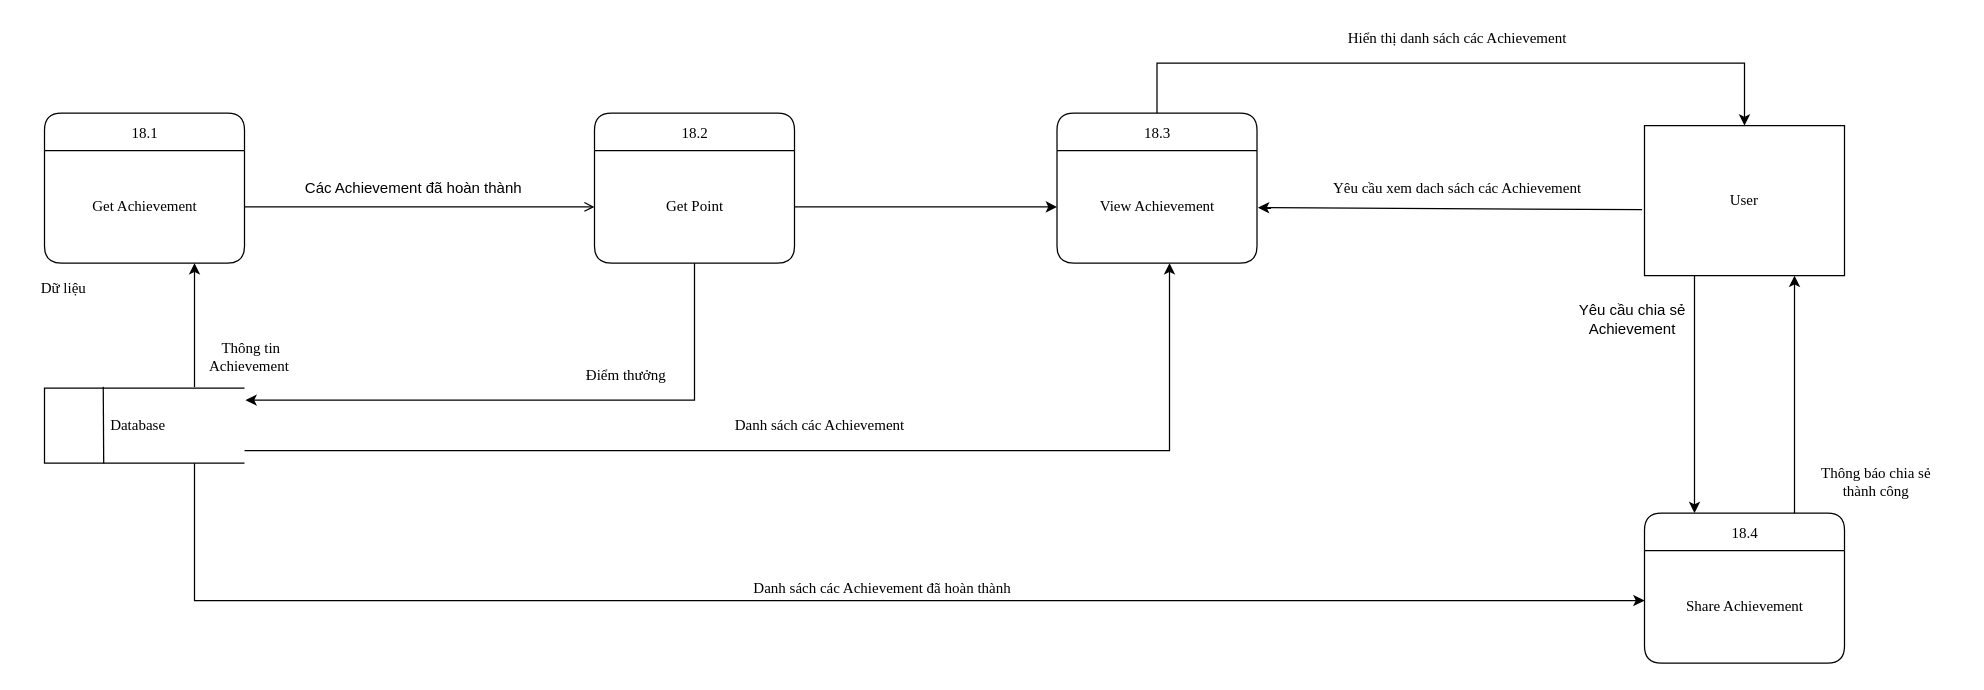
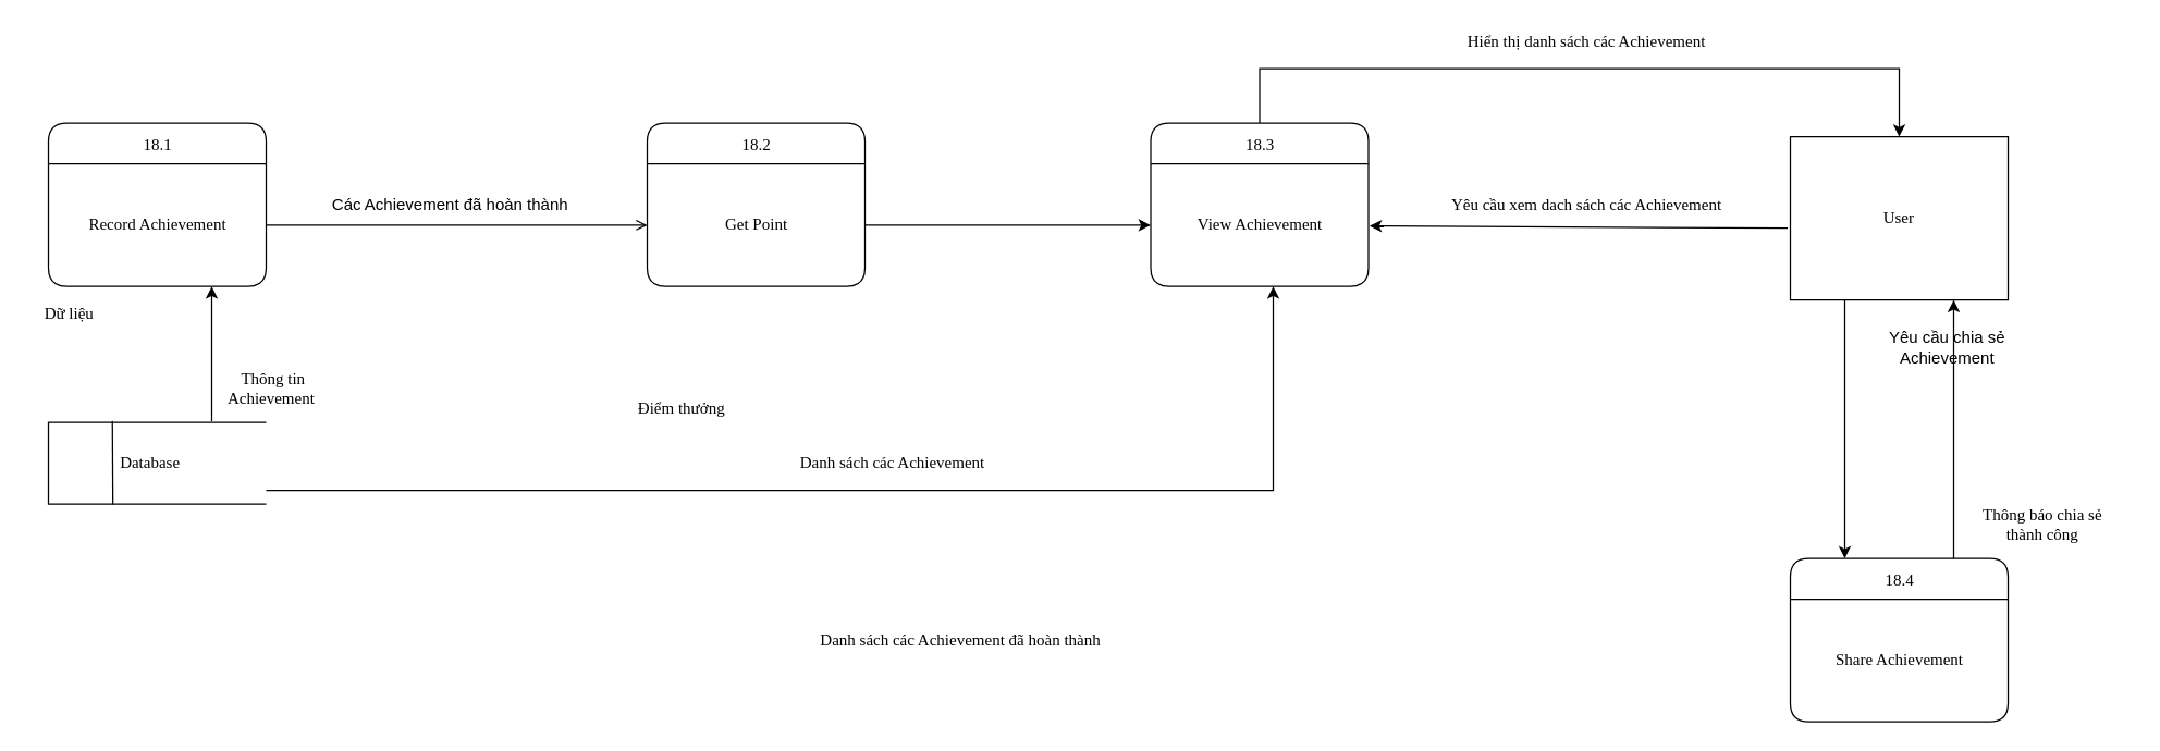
  <mxCell id="0" />
  <mxCell id="1" parent="0" />
  <mxCell id="2" style="edgeStyle=orthogonalEdgeStyle;rounded=0;orthogonalLoop=1;jettySize=auto;html=1;entryX=0.5;entryY=0;entryDx=0;entryDy=0;" parent="1" source="3" target="7" edge="1"><mxGeometry relative="1" as="geometry"><Array as="points"><mxPoint x="925" y="50" /><mxPoint x="1395" y="50" /></Array></mxGeometry></mxCell>
  <mxCell id="3" value="&lt;font face=&quot;Verdana&quot; style=&quot;font-size: 12px&quot;&gt;18.3&lt;/font&gt;" style="swimlane;childLayout=stackLayout;horizontal=1;startSize=30;horizontalStack=0;rounded=1;fontSize=14;fontStyle=0;strokeWidth=1;resizeParent=0;resizeLast=1;shadow=0;dashed=0;align=center;html=1;" parent="1" vertex="1"><mxGeometry x="845" y="90" width="160" height="120" as="geometry"><mxRectangle x="182" y="100" width="50" height="30" as="alternateBounds" /></mxGeometry></mxCell>
  <mxCell id="4" value="&lt;font face=&quot;Verdana&quot; style=&quot;font-size: 12px&quot;&gt;View Achievement&lt;/font&gt;" style="text;html=1;align=center;verticalAlign=middle;resizable=0;points=[];autosize=1;" parent="3" vertex="1"><mxGeometry y="30" width="160" height="90" as="geometry" /></mxCell>
  <mxCell id="5" style="edgeStyle=none;rounded=0;orthogonalLoop=1;jettySize=auto;html=1;entryX=1.005;entryY=0.507;entryDx=0;entryDy=0;entryPerimeter=0;exitX=-0.012;exitY=0.56;exitDx=0;exitDy=0;exitPerimeter=0;" parent="1" source="7" target="4" edge="1"><mxGeometry relative="1" as="geometry" /></mxCell>
  <mxCell id="6" style="edgeStyle=orthogonalEdgeStyle;rounded=0;orthogonalLoop=1;jettySize=auto;html=1;" parent="1" source="7" target="25" edge="1"><mxGeometry relative="1" as="geometry"><Array as="points"><mxPoint x="1355" y="320" /><mxPoint x="1355" y="320" /></Array></mxGeometry></mxCell>
  <mxCell id="7" value="&lt;font face=&quot;Verdana&quot;&gt;User&lt;/font&gt;" style="rounded=0;whiteSpace=wrap;html=1;" parent="1" vertex="1"><mxGeometry x="1315" y="100" width="160" height="120" as="geometry" /></mxCell>
  <mxCell id="8" value="" style="group" parent="1" vertex="1" connectable="0"><mxGeometry x="35" y="309" width="160" height="61" as="geometry" /></mxCell>
  <mxCell id="9" value="&lt;font face=&quot;Verdana&quot;&gt;&amp;nbsp; &amp;nbsp; &amp;nbsp; &amp;nbsp; &amp;nbsp; &amp;nbsp; &amp;nbsp; &amp;nbsp; &amp;nbsp;Database&lt;/font&gt;" style="strokeWidth=1;html=1;shape=mxgraph.flowchart.annotation_1;align=left;pointerEvents=1;" parent="8" vertex="1"><mxGeometry y="1" width="160" height="60" as="geometry" /></mxCell>
  <mxCell id="10" value="" style="endArrow=none;html=1;entryX=0.296;entryY=1.006;entryDx=0;entryDy=0;entryPerimeter=0;" parent="8" target="9" edge="1"><mxGeometry x="-0.003" y="-27" width="50" height="50" relative="1" as="geometry"><mxPoint x="47" as="sourcePoint" /><mxPoint x="120" y="-129" as="targetPoint" /><mxPoint as="offset" /></mxGeometry></mxCell>
  <mxCell id="11" value="&lt;font face=&quot;Verdana&quot;&gt;&lt;span style=&quot;font-size: 12px&quot;&gt;18.1&lt;/span&gt;&lt;/font&gt;" style="swimlane;childLayout=stackLayout;horizontal=1;startSize=30;horizontalStack=0;rounded=1;fontSize=14;fontStyle=0;strokeWidth=1;resizeParent=0;resizeLast=1;shadow=0;dashed=0;align=center;html=1;" parent="1" vertex="1"><mxGeometry x="35" y="90" width="160" height="120" as="geometry"><mxRectangle x="182" y="100" width="50" height="30" as="alternateBounds" /></mxGeometry></mxCell>
- <mxCell id="12" value="&lt;font face=&quot;Verdana&quot;&gt;Get Achievement&lt;/font&gt;" style="text;html=1;align=center;verticalAlign=middle;resizable=0;points=[];autosize=1;" parent="11" vertex="1"><mxGeometry y="30" width="160" height="90" as="geometry" /></mxCell>
+ <mxCell id="12" value="&lt;font face=&quot;Verdana&quot;&gt;Record Achievement&lt;/font&gt;" style="text;html=1;align=center;verticalAlign=middle;resizable=0;points=[];autosize=1;" parent="11" vertex="1"><mxGeometry y="30" width="160" height="90" as="geometry" /></mxCell>
  <mxCell id="13" value="&lt;font face=&quot;Verdana&quot;&gt;Dữ liệu&lt;/font&gt;" style="text;html=1;align=center;verticalAlign=middle;resizable=0;points=[];autosize=1;" parent="1" vertex="1"><mxGeometry x="20" y="220" width="60" height="20" as="geometry" /></mxCell>
  <mxCell id="14" style="edgeStyle=none;rounded=0;orthogonalLoop=1;jettySize=auto;html=1;exitX=0.75;exitY=-0.013;exitDx=0;exitDy=0;exitPerimeter=0;" parent="1" source="9" edge="1"><mxGeometry relative="1" as="geometry"><mxPoint x="155" y="210" as="targetPoint" /></mxGeometry></mxCell>
  <mxCell id="15" value="&lt;font face=&quot;Verdana&quot;&gt;Thông tin&lt;br&gt;Achievement&amp;nbsp;&lt;/font&gt;" style="text;html=1;align=center;verticalAlign=middle;resizable=0;points=[];autosize=1;" parent="1" vertex="1"><mxGeometry x="150" y="270" width="100" height="30" as="geometry" /></mxCell>
  <mxCell id="16" style="edgeStyle=none;rounded=0;orthogonalLoop=1;jettySize=auto;html=1;endArrow=open;" parent="1" source="12" target="19" edge="1"><mxGeometry relative="1" as="geometry" /></mxCell>
  <mxCell id="17" value="Các Achievement đã hoàn thành" style="text;html=1;align=center;verticalAlign=middle;resizable=0;points=[];autosize=1;" parent="1" vertex="1"><mxGeometry x="235" y="140" width="190" height="20" as="geometry" /></mxCell>
  <mxCell id="18" value="&lt;font face=&quot;Verdana&quot; style=&quot;font-size: 12px&quot;&gt;18.2&lt;/font&gt;" style="swimlane;childLayout=stackLayout;horizontal=1;startSize=30;horizontalStack=0;rounded=1;fontSize=14;fontStyle=0;strokeWidth=1;resizeParent=0;resizeLast=1;shadow=0;dashed=0;align=center;html=1;" parent="1" vertex="1"><mxGeometry x="475" y="90" width="160" height="120" as="geometry"><mxRectangle x="182" y="100" width="50" height="30" as="alternateBounds" /></mxGeometry></mxCell>
  <mxCell id="19" value="&lt;font face=&quot;Verdana&quot;&gt;Get Point&lt;/font&gt;" style="text;html=1;align=center;verticalAlign=middle;resizable=0;points=[];autosize=1;" parent="18" vertex="1"><mxGeometry y="30" width="160" height="90" as="geometry" /></mxCell>
  <mxCell id="20" value="&lt;font face=&quot;Verdana&quot;&gt;Điểm thưởng&lt;/font&gt;" style="text;html=1;align=center;verticalAlign=middle;resizable=0;points=[];autosize=1;" parent="1" vertex="1"><mxGeometry x="455" y="290" width="90" height="20" as="geometry" /></mxCell>
  <mxCell id="21" style="edgeStyle=orthogonalEdgeStyle;rounded=0;orthogonalLoop=1;jettySize=auto;html=1;" parent="1" source="19" target="4" edge="1"><mxGeometry relative="1" as="geometry" /></mxCell>
  <mxCell id="22" value="&lt;font face=&quot;Verdana&quot;&gt;Yêu cầu xem dach sách các Achievement&lt;/font&gt;" style="text;html=1;align=center;verticalAlign=middle;resizable=0;points=[];autosize=1;" parent="1" vertex="1"><mxGeometry x="1035" y="140" width="260" height="20" as="geometry" /></mxCell>
- <mxCell id="23" style="edgeStyle=orthogonalEdgeStyle;rounded=0;orthogonalLoop=1;jettySize=auto;html=1;entryX=1.005;entryY=0.16;entryDx=0;entryDy=0;entryPerimeter=0;" parent="1" source="19" target="9" edge="1"><mxGeometry relative="1" as="geometry"><Array as="points"><mxPoint x="555" y="320" /></Array></mxGeometry></mxCell>
  <mxCell id="24" value="&lt;font face=&quot;Verdana&quot;&gt;Danh sách các Achievement&lt;/font&gt;" style="text;html=1;align=center;verticalAlign=middle;resizable=0;points=[];autosize=1;" parent="1" vertex="1"><mxGeometry x="565" y="329.5" width="180" height="20" as="geometry" /></mxCell>
  <mxCell id="25" value="&lt;font face=&quot;Verdana&quot; style=&quot;font-size: 12px&quot;&gt;18.4&lt;/font&gt;" style="swimlane;childLayout=stackLayout;horizontal=1;startSize=30;horizontalStack=0;rounded=1;fontSize=14;fontStyle=0;strokeWidth=1;resizeParent=0;resizeLast=1;shadow=0;dashed=0;align=center;html=1;" parent="1" vertex="1"><mxGeometry x="1315" y="410" width="160" height="120" as="geometry"><mxRectangle x="182" y="100" width="50" height="30" as="alternateBounds" /></mxGeometry></mxCell>
  <mxCell id="26" value="&lt;font face=&quot;Verdana&quot;&gt;Share Achievement&lt;/font&gt;" style="text;html=1;align=center;verticalAlign=middle;resizable=0;points=[];autosize=1;" parent="25" vertex="1"><mxGeometry y="30" width="160" height="90" as="geometry" /></mxCell>
- <mxCell id="27" value="Yêu cầu chia sẻ&lt;br&gt;Achievement" style="text;html=1;align=center;verticalAlign=middle;resizable=0;points=[];autosize=1;" parent="1" vertex="1"><mxGeometry x="1255" y="240" width="100" height="30" as="geometry" /></mxCell>
+ <mxCell id="27" value="Yêu cầu chia sẻ&lt;br&gt;Achievement" style="text;html=1;align=center;verticalAlign=middle;resizable=0;points=[];autosize=1;" parent="1" vertex="1"><mxGeometry x="1380" y="240" width="100" height="30" as="geometry" /></mxCell>
  <mxCell id="28" value="&lt;font face=&quot;Verdana&quot;&gt;Danh sách các Achievement đã hoàn thành&lt;/font&gt;" style="text;html=1;align=center;verticalAlign=middle;resizable=0;points=[];autosize=1;" parent="1" vertex="1"><mxGeometry x="565" y="460" width="280" height="20" as="geometry" /></mxCell>
- <mxCell id="29" style="edgeStyle=orthogonalEdgeStyle;rounded=0;orthogonalLoop=1;jettySize=auto;html=1;entryX=0;entryY=0.444;entryDx=0;entryDy=0;entryPerimeter=0;" parent="1" source="9" target="26" edge="1"><mxGeometry relative="1" as="geometry"><Array as="points"><mxPoint x="155" y="480" /></Array></mxGeometry></mxCell>
  <mxCell id="30" style="edgeStyle=orthogonalEdgeStyle;rounded=0;orthogonalLoop=1;jettySize=auto;html=1;" parent="1" source="9" edge="1"><mxGeometry relative="1" as="geometry"><mxPoint x="935" y="210" as="targetPoint" /><Array as="points"><mxPoint x="935" y="360" /></Array></mxGeometry></mxCell>
  <mxCell id="31" value="&lt;font face=&quot;Verdana&quot;&gt;Hiển thị danh sách các Achievement&lt;/font&gt;" style="text;html=1;align=center;verticalAlign=middle;resizable=0;points=[];autosize=1;" parent="1" vertex="1"><mxGeometry x="1050" y="20" width="230" height="20" as="geometry" /></mxCell>
  <mxCell id="32" style="edgeStyle=orthogonalEdgeStyle;rounded=0;orthogonalLoop=1;jettySize=auto;html=1;entryX=0.75;entryY=1;entryDx=0;entryDy=0;" parent="1" target="7" edge="1"><mxGeometry relative="1" as="geometry"><mxPoint x="1435" y="410" as="sourcePoint" /><Array as="points"><mxPoint x="1435" y="380" /><mxPoint x="1435" y="380" /></Array></mxGeometry></mxCell>
  <mxCell id="33" value="&lt;font face=&quot;Verdana&quot;&gt;Thông báo chia sẻ&lt;br&gt;thành công&lt;br&gt;&lt;/font&gt;" style="text;html=1;align=center;verticalAlign=middle;resizable=0;points=[];autosize=1;" parent="1" vertex="1"><mxGeometry x="1435" y="370" width="130" height="30" as="geometry" /></mxCell>
